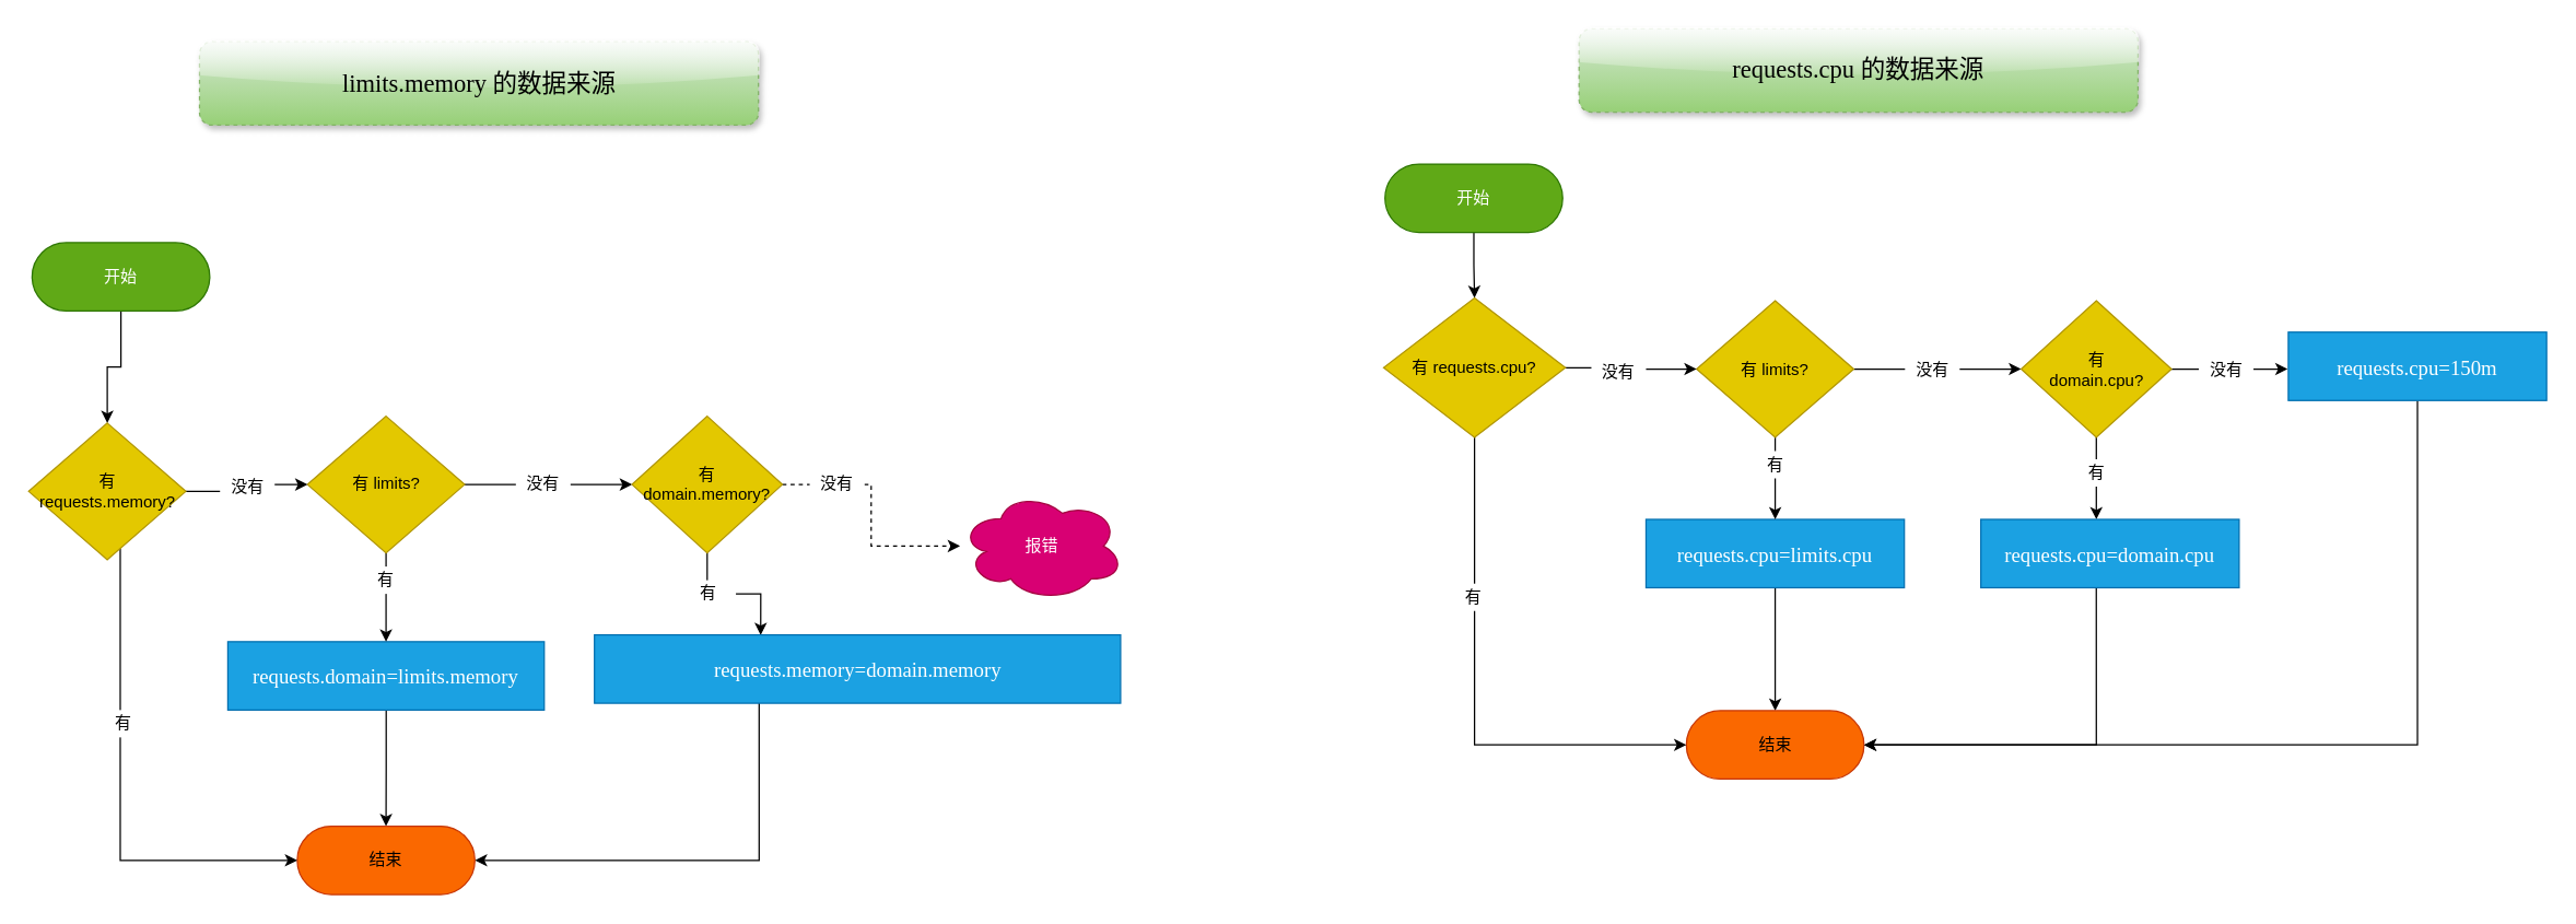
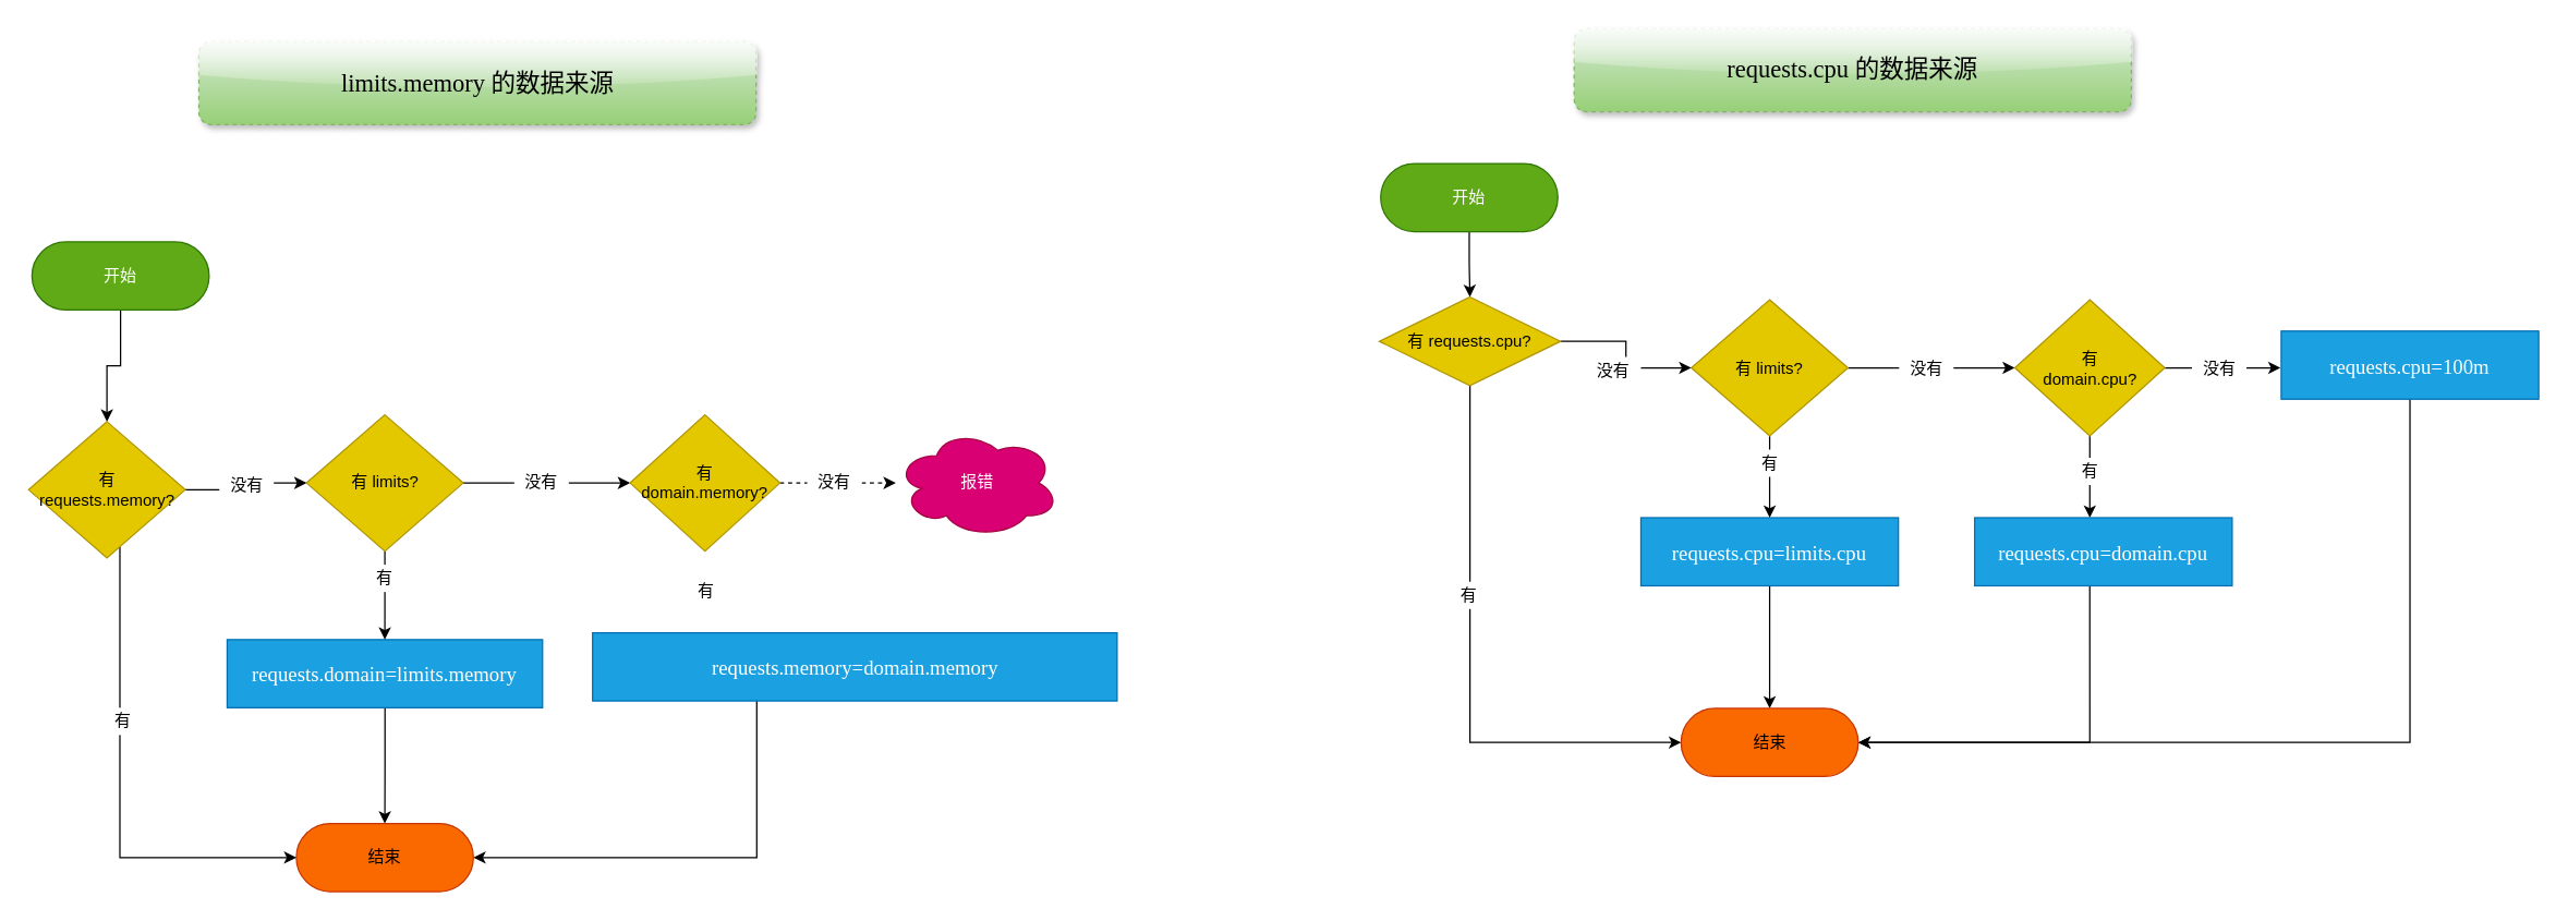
  <mxCell id="0" />
  <mxCell id="1" parent="0" />
  <mxCell id="2" style="edgeStyle=orthogonalEdgeStyle;rounded=0;orthogonalLoop=1;jettySize=auto;html=1;entryX=0.5;entryY=0;entryDx=0;entryDy=0;" edge="1" parent="1" source="3" target="18"><mxGeometry relative="1" as="geometry" /></mxCell>
  <mxCell id="3" value="requests.domain=limits.memory" style="rounded=0;whiteSpace=wrap;html=1;fillColor=#1ba1e2;strokeColor=#006EAF;fontColor=#ffffff;fontFamily=Comic Sans MS;fontSize=15;" vertex="1" parent="1"><mxGeometry x="166.25" y="469" width="231.5" height="50" as="geometry" /></mxCell>
  <mxCell id="4" style="edgeStyle=orthogonalEdgeStyle;rounded=0;orthogonalLoop=1;jettySize=auto;html=1;entryX=0.5;entryY=0;entryDx=0;entryDy=0;" edge="1" parent="1" source="6" target="3"><mxGeometry relative="1" as="geometry" /></mxCell>
  <mxCell id="5" style="edgeStyle=orthogonalEdgeStyle;rounded=0;orthogonalLoop=1;jettySize=auto;html=1;entryX=0;entryY=0.5;entryDx=0;entryDy=0;startArrow=none;exitX=1;exitY=0.5;exitDx=0;exitDy=0;" edge="1" parent="1" source="6"><mxGeometry relative="1" as="geometry"><mxPoint x="427" y="354" as="sourcePoint" /><mxPoint x="462" y="354" as="targetPoint" /></mxGeometry></mxCell>
  <mxCell id="6" value="有 limits?" style="rhombus;whiteSpace=wrap;html=1;fillColor=#e3c800;strokeColor=#B09500;fontColor=#000000;" vertex="1" parent="1"><mxGeometry x="224.5" y="304" width="115" height="100" as="geometry" /></mxCell>
  <mxCell id="7" style="edgeStyle=orthogonalEdgeStyle;rounded=0;orthogonalLoop=1;jettySize=auto;html=1;entryX=0.5;entryY=0;entryDx=0;entryDy=0;fontFamily=Comic Sans MS;fontSize=18;" edge="1" parent="1" source="8" target="42"><mxGeometry relative="1" as="geometry" /></mxCell>
  <mxCell id="8" value="开始" style="rounded=1;whiteSpace=wrap;html=1;arcSize=50;fillColor=#60a917;strokeColor=#2D7600;fontColor=#ffffff;" vertex="1" parent="1"><mxGeometry x="23" y="177" width="130" height="50" as="geometry" /></mxCell>
  <mxCell id="9" value="有" style="text;html=1;strokeColor=none;align=center;verticalAlign=middle;whiteSpace=wrap;rounded=0;fillColor=#ffffff;" vertex="1" parent="1"><mxGeometry x="262" y="414" width="40" height="20" as="geometry" /></mxCell>
  <mxCell id="10" value="没有" style="text;html=1;strokeColor=none;align=center;verticalAlign=middle;whiteSpace=wrap;rounded=0;fillColor=#ffffff;" vertex="1" parent="1"><mxGeometry x="377" y="344" width="40" height="20" as="geometry" /></mxCell>
  <mxCell id="11" style="edgeStyle=orthogonalEdgeStyle;rounded=0;orthogonalLoop=1;jettySize=auto;html=1;dashed=1;" edge="1" parent="1" source="13" target="14"><mxGeometry relative="1" as="geometry" /></mxCell>
- <mxCell id="12" style="edgeStyle=orthogonalEdgeStyle;rounded=0;orthogonalLoop=1;jettySize=auto;html=1;entryX=0.316;entryY=0.004;entryDx=0;entryDy=0;entryPerimeter=0;fontFamily=Comic Sans MS;fontSize=15;" edge="1" parent="1" source="13" target="17"><mxGeometry relative="1" as="geometry" /></mxCell>
  <mxCell id="13" value="有&lt;br&gt;domain.memory?" style="rhombus;whiteSpace=wrap;html=1;fillColor=#e3c800;strokeColor=#B09500;fontColor=#000000;" vertex="1" parent="1"><mxGeometry x="462" y="304" width="110" height="100" as="geometry" /></mxCell>
- <mxCell id="14" value="报错" style="ellipse;shape=cloud;whiteSpace=wrap;html=1;fillColor=#d80073;strokeColor=#A50040;fontColor=#ffffff;" vertex="1" parent="1"><mxGeometry x="702" y="359" width="120" height="80" as="geometry" /></mxCell>
+ <mxCell id="14" value="报错" style="ellipse;shape=cloud;whiteSpace=wrap;html=1;fillColor=#d80073;strokeColor=#A50040;fontColor=#ffffff;" vertex="1" parent="1"><mxGeometry x="657" y="314" width="120" height="80" as="geometry" /></mxCell>
  <mxCell id="15" value="没有" style="text;html=1;strokeColor=none;align=center;verticalAlign=middle;whiteSpace=wrap;rounded=0;fillColor=#ffffff;" vertex="1" parent="1"><mxGeometry x="592" y="344" width="40" height="20" as="geometry" /></mxCell>
  <mxCell id="16" style="edgeStyle=orthogonalEdgeStyle;rounded=0;orthogonalLoop=1;jettySize=auto;html=1;entryX=1;entryY=0.5;entryDx=0;entryDy=0;fontFamily=Comic Sans MS;fontSize=15;" edge="1" parent="1" source="17" target="18"><mxGeometry relative="1" as="geometry"><Array as="points"><mxPoint x="555" y="629" /></Array></mxGeometry></mxCell>
  <mxCell id="17" value="requests.memory=domain.memory" style="rounded=0;whiteSpace=wrap;html=1;fillColor=#1ba1e2;strokeColor=#006EAF;fontColor=#ffffff;fontFamily=Comic Sans MS;fontSize=15;" vertex="1" parent="1"><mxGeometry x="434.5" y="464" width="385" height="50" as="geometry" /></mxCell>
  <mxCell id="18" value="结束" style="rounded=1;whiteSpace=wrap;html=1;arcSize=50;fillColor=#fa6800;strokeColor=#C73500;fontColor=#000000;" vertex="1" parent="1"><mxGeometry x="217" y="604" width="130" height="50" as="geometry" /></mxCell>
  <mxCell id="19" style="edgeStyle=orthogonalEdgeStyle;rounded=0;orthogonalLoop=1;jettySize=auto;html=1;entryX=0.5;entryY=0;entryDx=0;entryDy=0;" edge="1" parent="1" source="20" target="33"><mxGeometry relative="1" as="geometry" /></mxCell>
  <mxCell id="20" value="requests.cpu=limits.cpu" style="rounded=0;whiteSpace=wrap;html=1;fillColor=#1ba1e2;strokeColor=#006EAF;fontColor=#ffffff;fontFamily=Comic Sans MS;fontSize=15;" vertex="1" parent="1"><mxGeometry x="1204" y="379.5" width="189" height="50" as="geometry" /></mxCell>
  <mxCell id="21" style="edgeStyle=orthogonalEdgeStyle;rounded=0;orthogonalLoop=1;jettySize=auto;html=1;entryX=0.5;entryY=0;entryDx=0;entryDy=0;" edge="1" parent="1" source="23" target="20"><mxGeometry relative="1" as="geometry" /></mxCell>
  <mxCell id="22" style="edgeStyle=orthogonalEdgeStyle;rounded=0;orthogonalLoop=1;jettySize=auto;html=1;entryX=0;entryY=0.5;entryDx=0;entryDy=0;startArrow=none;exitX=1;exitY=0.5;exitDx=0;exitDy=0;" edge="1" parent="1" source="23"><mxGeometry relative="1" as="geometry"><mxPoint x="1443.5" y="269.5" as="sourcePoint" /><mxPoint x="1478.5" y="269.5" as="targetPoint" /></mxGeometry></mxCell>
  <mxCell id="23" value="有 limits?" style="rhombus;whiteSpace=wrap;html=1;fillColor=#e3c800;strokeColor=#B09500;fontColor=#000000;" vertex="1" parent="1"><mxGeometry x="1241" y="219.5" width="115" height="100" as="geometry" /></mxCell>
  <mxCell id="24" style="edgeStyle=orthogonalEdgeStyle;rounded=0;orthogonalLoop=1;jettySize=auto;html=1;entryX=0.5;entryY=0;entryDx=0;entryDy=0;fontFamily=Comic Sans MS;fontSize=18;" edge="1" parent="1" source="25" target="47"><mxGeometry relative="1" as="geometry" /></mxCell>
  <mxCell id="25" value="开始" style="rounded=1;whiteSpace=wrap;html=1;arcSize=50;fillColor=#60a917;strokeColor=#2D7600;fontColor=#ffffff;" vertex="1" parent="1"><mxGeometry x="1013" y="119.5" width="130" height="50" as="geometry" /></mxCell>
  <mxCell id="26" value="有" style="text;html=1;strokeColor=none;align=center;verticalAlign=middle;whiteSpace=wrap;rounded=0;fillColor=#ffffff;" vertex="1" parent="1"><mxGeometry x="1278.5" y="329.5" width="40" height="20" as="geometry" /></mxCell>
  <mxCell id="27" value="没有" style="text;html=1;strokeColor=none;align=center;verticalAlign=middle;whiteSpace=wrap;rounded=0;fillColor=#ffffff;" vertex="1" parent="1"><mxGeometry x="1393.5" y="259.5" width="40" height="20" as="geometry" /></mxCell>
  <mxCell id="28" style="edgeStyle=orthogonalEdgeStyle;rounded=0;orthogonalLoop=1;jettySize=auto;html=1;" edge="1" parent="1" source="30"><mxGeometry relative="1" as="geometry"><mxPoint x="1673.5" y="269.5" as="targetPoint" /></mxGeometry></mxCell>
  <mxCell id="29" style="edgeStyle=orthogonalEdgeStyle;rounded=0;orthogonalLoop=1;jettySize=auto;html=1;entryX=0.5;entryY=0;entryDx=0;entryDy=0;" edge="1" parent="1" source="30"><mxGeometry relative="1" as="geometry"><mxPoint x="1533.5" y="379.5" as="targetPoint" /></mxGeometry></mxCell>
  <mxCell id="30" value="有&lt;br&gt;domain.cpu?" style="rhombus;whiteSpace=wrap;html=1;fillColor=#e3c800;strokeColor=#B09500;fontColor=#000000;" vertex="1" parent="1"><mxGeometry x="1478.5" y="219.5" width="110" height="100" as="geometry" /></mxCell>
  <mxCell id="31" value="没有" style="text;html=1;strokeColor=none;align=center;verticalAlign=middle;whiteSpace=wrap;rounded=0;fillColor=#ffffff;" vertex="1" parent="1"><mxGeometry x="1608.5" y="259.5" width="40" height="20" as="geometry" /></mxCell>
  <mxCell id="32" style="edgeStyle=orthogonalEdgeStyle;rounded=0;orthogonalLoop=1;jettySize=auto;html=1;entryX=1;entryY=0.5;entryDx=0;entryDy=0;" edge="1" parent="1" target="33"><mxGeometry relative="1" as="geometry"><Array as="points"><mxPoint x="1533.5" y="544.5" /></Array><mxPoint x="1533.471" y="429.5" as="sourcePoint" /></mxGeometry></mxCell>
  <mxCell id="33" value="结束" style="rounded=1;whiteSpace=wrap;html=1;arcSize=50;fillColor=#fa6800;strokeColor=#C73500;fontColor=#000000;" vertex="1" parent="1"><mxGeometry x="1233.5" y="519.5" width="130" height="50" as="geometry" /></mxCell>
  <mxCell id="34" value="requests.cpu=domain.cpu" style="rounded=0;whiteSpace=wrap;html=1;fillColor=#1ba1e2;strokeColor=#006EAF;fontColor=#ffffff;fontFamily=Comic Sans MS;fontSize=15;" vertex="1" parent="1"><mxGeometry x="1449" y="379.5" width="189" height="50" as="geometry" /></mxCell>
  <mxCell id="35" value="有" style="text;html=1;strokeColor=none;align=center;verticalAlign=middle;whiteSpace=wrap;rounded=0;fillColor=#ffffff;" vertex="1" parent="1"><mxGeometry x="1513.5" y="335.5" width="40" height="20" as="geometry" /></mxCell>
  <mxCell id="36" value="有" style="text;html=1;strokeColor=none;align=center;verticalAlign=middle;whiteSpace=wrap;rounded=0;fillColor=#ffffff;" vertex="1" parent="1"><mxGeometry x="498" y="424" width="40" height="20" as="geometry" /></mxCell>
  <mxCell id="37" style="edgeStyle=orthogonalEdgeStyle;rounded=0;orthogonalLoop=1;jettySize=auto;html=1;entryX=1;entryY=0.5;entryDx=0;entryDy=0;fontFamily=Comic Sans MS;" edge="1" parent="1" source="38" target="33"><mxGeometry relative="1" as="geometry"><Array as="points"><mxPoint x="1769" y="544.5" /></Array></mxGeometry></mxCell>
- <mxCell id="38" value="requests.cpu=150m" style="rounded=0;whiteSpace=wrap;html=1;fillColor=#1ba1e2;strokeColor=#006EAF;fontColor=#ffffff;fontFamily=Comic Sans MS;fontSize=15;" vertex="1" parent="1"><mxGeometry x="1674" y="242.5" width="189" height="50" as="geometry" /></mxCell>
+ <mxCell id="38" value="requests.cpu=100m" style="rounded=0;whiteSpace=wrap;html=1;fillColor=#1ba1e2;strokeColor=#006EAF;fontColor=#ffffff;fontFamily=Comic Sans MS;fontSize=15;" vertex="1" parent="1"><mxGeometry x="1674" y="242.5" width="189" height="50" as="geometry" /></mxCell>
  <mxCell id="39" value="limits.memory 的数据来源" style="text;html=1;fillColor=#d5e8d4;align=center;verticalAlign=middle;whiteSpace=wrap;rounded=1;fontFamily=Comic Sans MS;fontSize=18;shadow=1;dashed=1;strokeColor=#82b366;sketch=0;glass=1;gradientColor=#97d077;" vertex="1" parent="1"><mxGeometry x="145.5" y="30" width="409" height="61" as="geometry" /></mxCell>
  <mxCell id="40" style="edgeStyle=orthogonalEdgeStyle;rounded=0;orthogonalLoop=1;jettySize=auto;html=1;entryX=0;entryY=0.5;entryDx=0;entryDy=0;fontFamily=Comic Sans MS;fontSize=18;" edge="1" parent="1" source="42" target="6"><mxGeometry relative="1" as="geometry" /></mxCell>
  <mxCell id="41" style="edgeStyle=orthogonalEdgeStyle;rounded=0;orthogonalLoop=1;jettySize=auto;html=1;entryX=0;entryY=0.5;entryDx=0;entryDy=0;fontFamily=Comic Sans MS;fontSize=18;" edge="1" parent="1" source="42" target="18"><mxGeometry relative="1" as="geometry"><Array as="points"><mxPoint x="87.5" y="629" /></Array></mxGeometry></mxCell>
  <mxCell id="42" value="有 &lt;br&gt;requests.memory?" style="rhombus;whiteSpace=wrap;html=1;fillColor=#e3c800;strokeColor=#B09500;fontColor=#000000;" vertex="1" parent="1"><mxGeometry x="20.5" y="309" width="115" height="100" as="geometry" /></mxCell>
  <mxCell id="43" value="没有" style="text;html=1;strokeColor=none;align=center;verticalAlign=middle;whiteSpace=wrap;rounded=0;fillColor=#ffffff;" vertex="1" parent="1"><mxGeometry x="160.5" y="346" width="40" height="20" as="geometry" /></mxCell>
  <mxCell id="44" value="有" style="text;html=1;strokeColor=none;align=center;verticalAlign=middle;whiteSpace=wrap;rounded=0;fillColor=#ffffff;" vertex="1" parent="1"><mxGeometry x="69.5" y="519" width="40" height="20" as="geometry" /></mxCell>
  <mxCell id="45" style="edgeStyle=orthogonalEdgeStyle;rounded=0;orthogonalLoop=1;jettySize=auto;html=1;entryX=0;entryY=0.5;entryDx=0;entryDy=0;fontFamily=Comic Sans MS;fontSize=18;" edge="1" parent="1" source="47" target="23"><mxGeometry relative="1" as="geometry" /></mxCell>
  <mxCell id="46" style="edgeStyle=orthogonalEdgeStyle;rounded=0;orthogonalLoop=1;jettySize=auto;html=1;entryX=0;entryY=0.5;entryDx=0;entryDy=0;fontFamily=Comic Sans MS;fontSize=18;exitX=0.5;exitY=1;exitDx=0;exitDy=0;" edge="1" parent="1" source="47" target="33"><mxGeometry relative="1" as="geometry"><Array as="points"><mxPoint x="1079" y="544.5" /></Array></mxGeometry></mxCell>
- <mxCell id="47" value="有 requests.cpu?" style="rhombus;whiteSpace=wrap;html=1;fillColor=#e3c800;strokeColor=#B09500;fontColor=#000000;" vertex="1" parent="1"><mxGeometry x="1012" y="217.5" width="133" height="102" as="geometry" /></mxCell>
+ <mxCell id="47" value="有 requests.cpu?" style="rhombus;whiteSpace=wrap;html=1;fillColor=#e3c800;strokeColor=#B09500;fontColor=#000000;" vertex="1" parent="1"><mxGeometry x="1012" y="217.5" width="133" height="65" as="geometry" /></mxCell>
  <mxCell id="48" value="没有" style="text;html=1;strokeColor=none;align=center;verticalAlign=middle;whiteSpace=wrap;rounded=0;fillColor=#ffffff;" vertex="1" parent="1"><mxGeometry x="1164" y="261.5" width="40" height="20" as="geometry" /></mxCell>
  <mxCell id="49" value="有" style="text;html=1;strokeColor=none;align=center;verticalAlign=middle;whiteSpace=wrap;rounded=0;fillColor=#ffffff;" vertex="1" parent="1"><mxGeometry x="1058" y="426.5" width="40" height="20" as="geometry" /></mxCell>
  <mxCell id="50" value="requests.cpu 的数据来源" style="text;html=1;fillColor=#d5e8d4;align=center;verticalAlign=middle;whiteSpace=wrap;rounded=1;fontFamily=Comic Sans MS;fontSize=18;shadow=1;dashed=1;strokeColor=#82b366;sketch=0;glass=1;gradientColor=#97d077;" vertex="1" parent="1"><mxGeometry x="1155" y="20.5" width="409" height="61" as="geometry" /></mxCell>
